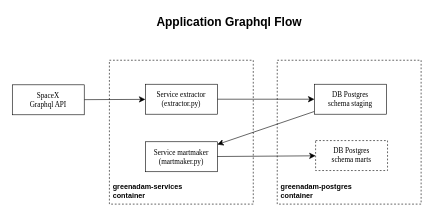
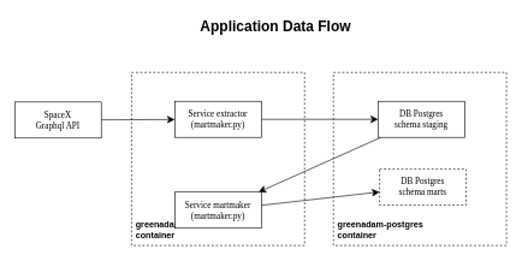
  <mxCell id="0" />
  <mxCell id="1" parent="0" />
  <mxCell id="2" value="greenadam-postgres&lt;br&gt;&lt;div style=&quot;&quot;&gt;&lt;span style=&quot;background-color: initial;&quot;&gt;container&lt;/span&gt;&lt;/div&gt;" style="rounded=0;whiteSpace=wrap;html=1;dashed=1;verticalAlign=bottom;align=left;fontStyle=1;spacingBottom=4;spacingLeft=4;" vertex="1" parent="1"><mxGeometry x="462" y="100" width="240" height="240" as="geometry" /></mxCell>
  <mxCell id="3" value="greenadam-services&lt;br&gt;&lt;div style=&quot;&quot;&gt;&lt;span style=&quot;background-color: initial;&quot;&gt;container&lt;/span&gt;&lt;/div&gt;" style="rounded=0;whiteSpace=wrap;html=1;dashed=1;verticalAlign=bottom;align=left;fontStyle=1;spacingLeft=4;spacingBottom=4;" vertex="1" parent="1"><mxGeometry x="182" y="100" width="240" height="240" as="geometry" /></mxCell>
  <mxCell id="4" style="edgeStyle=none;html=1;labelBackgroundColor=none;startFill=0;startSize=8;endFill=1;endSize=8;fontFamily=Verdana;fontSize=12;" parent="1" source="5" target="8" edge="1"><mxGeometry relative="1" as="geometry"><mxPoint x="172" y="176" as="targetPoint" /></mxGeometry></mxCell>
  <mxCell id="5" value="SpaceX&lt;br&gt;Graphql API" style="whiteSpace=wrap;html=1;rounded=0;shadow=0;comic=0;labelBackgroundColor=none;strokeWidth=1;fontFamily=Verdana;fontSize=12;align=center;" parent="1" vertex="1"><mxGeometry x="20" y="141" width="120" height="50" as="geometry" /></mxCell>
  <mxCell id="6" style="edgeStyle=none;html=1;labelBackgroundColor=none;startFill=0;startSize=8;endFill=1;endSize=8;fontFamily=Verdana;fontSize=12;" parent="1" source="8" target="12" edge="1"><mxGeometry relative="1" as="geometry"><mxPoint x="312" y="176.5" as="sourcePoint" /></mxGeometry></mxCell>
  <mxCell id="7" style="edgeStyle=none;html=1;labelBackgroundColor=none;startFill=0;startSize=8;endFill=1;endSize=8;fontFamily=Verdana;fontSize=12;" parent="1" source="12" target="9" edge="1"><mxGeometry relative="1" as="geometry"><mxPoint x="521.71" y="208" as="sourcePoint" /><mxPoint x="521.71" y="256" as="targetPoint" /></mxGeometry></mxCell>
- <mxCell id="8" value="Service extractor&lt;br&gt;(extractor.py)" style="whiteSpace=wrap;html=1;rounded=0;shadow=0;comic=0;labelBackgroundColor=none;strokeWidth=1;fontFamily=Verdana;fontSize=12;align=center;" parent="1" vertex="1"><mxGeometry x="242" y="140" width="120" height="50" as="geometry" /></mxCell>
- <mxCell id="9" value="Service martmaker&lt;br&gt;(martmaker.py)" style="whiteSpace=wrap;html=1;rounded=0;shadow=0;comic=0;labelBackgroundColor=none;strokeWidth=1;fontFamily=Verdana;fontSize=12;align=center;" parent="1" vertex="1"><mxGeometry x="242" y="236" width="120" height="50" as="geometry" /></mxCell>
+ <mxCell id="8" value="Service extractor&lt;br&gt;(martmaker.py)" style="whiteSpace=wrap;html=1;rounded=0;shadow=0;comic=0;labelBackgroundColor=none;strokeWidth=1;fontFamily=Verdana;fontSize=12;align=center;" parent="1" vertex="1"><mxGeometry x="242" y="140" width="120" height="50" as="geometry" /></mxCell>
+ <mxCell id="9" value="Service martmaker&lt;br&gt;(martmaker.py)" style="whiteSpace=wrap;html=1;rounded=0;shadow=0;comic=0;labelBackgroundColor=none;strokeWidth=1;fontFamily=Verdana;fontSize=12;align=center;" parent="1" vertex="1"><mxGeometry x="242" y="266" width="120" height="50" as="geometry" /></mxCell>
  <mxCell id="10" style="edgeStyle=none;html=1;labelBackgroundColor=none;startFill=0;startSize=8;endFill=1;endSize=8;fontFamily=Verdana;fontSize=12;" parent="1" source="9" target="13" edge="1"><mxGeometry relative="1" as="geometry"><mxPoint x="521.71" y="306" as="sourcePoint" /><mxPoint x="521.71" y="354" as="targetPoint" /></mxGeometry></mxCell>
- <mxCell id="11" value="Application Graphql Flow" style="text;html=1;strokeColor=none;fillColor=none;align=center;verticalAlign=middle;whiteSpace=wrap;rounded=0;fontStyle=1;fontSize=20;" parent="1" vertex="1"><mxGeometry x="212" y="20" width="340" height="30" as="geometry" /></mxCell>
+ <mxCell id="11" value="Application Data Flow" style="text;html=1;strokeColor=none;fillColor=none;align=center;verticalAlign=middle;whiteSpace=wrap;rounded=0;fontStyle=1;fontSize=20;" parent="1" vertex="1"><mxGeometry x="212" y="20" width="340" height="30" as="geometry" /></mxCell>
  <mxCell id="12" value="DB Postgres&lt;br&gt;schema staging" style="whiteSpace=wrap;html=1;rounded=0;shadow=0;comic=0;labelBackgroundColor=none;strokeWidth=1;fontFamily=Verdana;fontSize=12;align=center;" parent="1" vertex="1"><mxGeometry x="524" y="140" width="120" height="50" as="geometry" /></mxCell>
  <mxCell id="13" value="DB Postgres&lt;br&gt;schema marts" style="whiteSpace=wrap;html=1;rounded=0;shadow=0;comic=0;labelBackgroundColor=none;strokeWidth=1;fontFamily=Verdana;fontSize=12;align=center;dashed=1;" parent="1" vertex="1"><mxGeometry x="526" y="234" width="120" height="50" as="geometry" /></mxCell>
